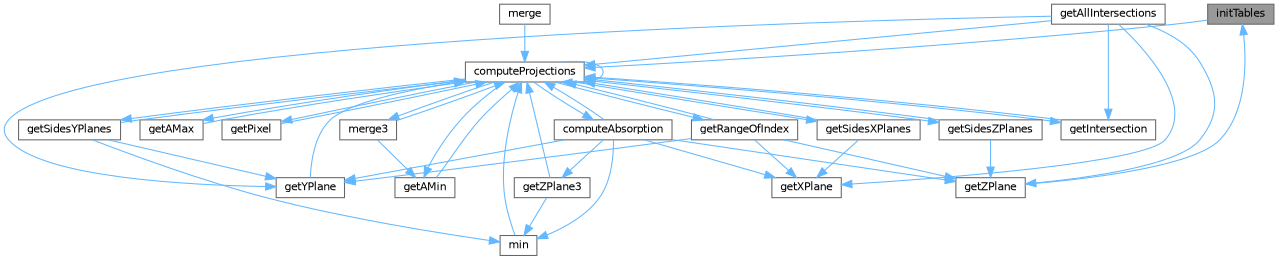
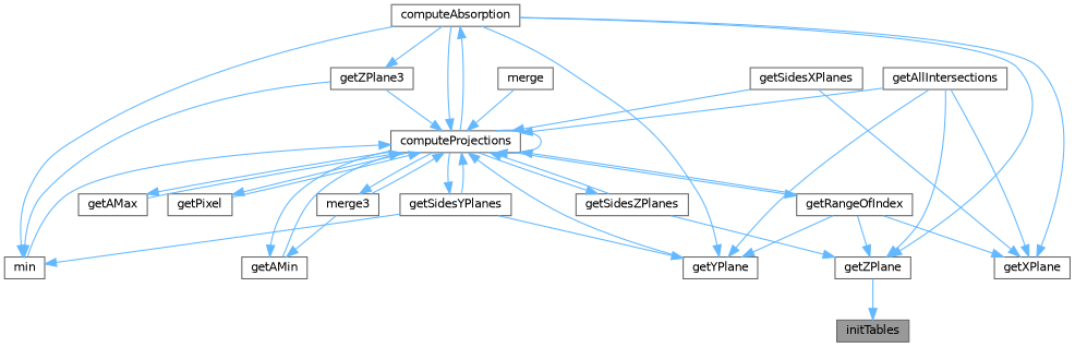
  digraph {
    rankdir=TB
    node [color=grey40 fillcolor=white fontname=Helvetica fontsize=10 shape=box style=filled]
    edge [color=steelblue1 fontname=Helvetica fontsize=10 labelfontname=Helvetica labelfontsize=10 style=solid]
    n1 [color=gray40 fillcolor=grey60 fontcolor=black height=0.2 label=initTables width=0.4]
    n2 [height=0.2 label=computeProjections width=0.4]
    n3 [height=0.2 label=computeAbsorption width=0.4]
-   n4 [height=0.2 label=getIntersection width=0.4]
    n5 [height=0.2 label=getAMax width=0.4]
    n6 [height=0.2 label=getAMin width=0.4]
    n7 [height=0.2 label=getPixel width=0.4]
    n8 [height=0.2 label=getRangeOfIndex width=0.4]
    n9 [height=0.2 label=getSidesXPlanes width=0.4]
    n10 [height=0.2 label=getSidesYPlanes width=0.4]
    n11 [height=0.2 label=getSidesZPlanes width=0.4]
    n12 [height=0.2 label=merge3 width=0.4]
    n13 [height=0.2 label=getXPlane width=0.4]
    n14 [height=0.2 label=getYPlane width=0.4]
    n15 [height=0.2 label=getZPlane width=0.4]
    n16 [height=0.2 label=min width=0.4]
    n17 [height=0.2 label=getZPlane3 width=0.4]
    n18 [height=0.2 label=getAllIntersections width=0.4]
    n19 [height=0.2 label=merge width=0.4]
-   n1 -> n2
    n2 -> n2
    n2 -> n3
-   n2 -> n4
    n2 -> n5
    n2 -> n6
    n2 -> n7
    n2 -> n8
-   n2 -> n9
    n2 -> n10
    n2 -> n11
    n2 -> n12
    n3 -> n2
    n3 -> n13
    n3 -> n14
    n3 -> n15
    n3 -> n16
    n3 -> n17
-   n4 -> n2
    n5 -> n2
    n6 -> n2
    n7 -> n2
    n8 -> n2
    n8 -> n13
    n8 -> n14
    n8 -> n15
    n9 -> n2
    n9 -> n13
    n10 -> n2
    n10 -> n14
    n10 -> n16
    n11 -> n2
    n11 -> n15
    n12 -> n2
    n12 -> n6
    n14 -> n2
    n15 -> n1
    n16 -> n2
    n17 -> n2
    n17 -> n16
    n18 -> n2
-   n18 -> n4
    n18 -> n13
    n18 -> n14
    n18 -> n15
    n19 -> n2
  }
